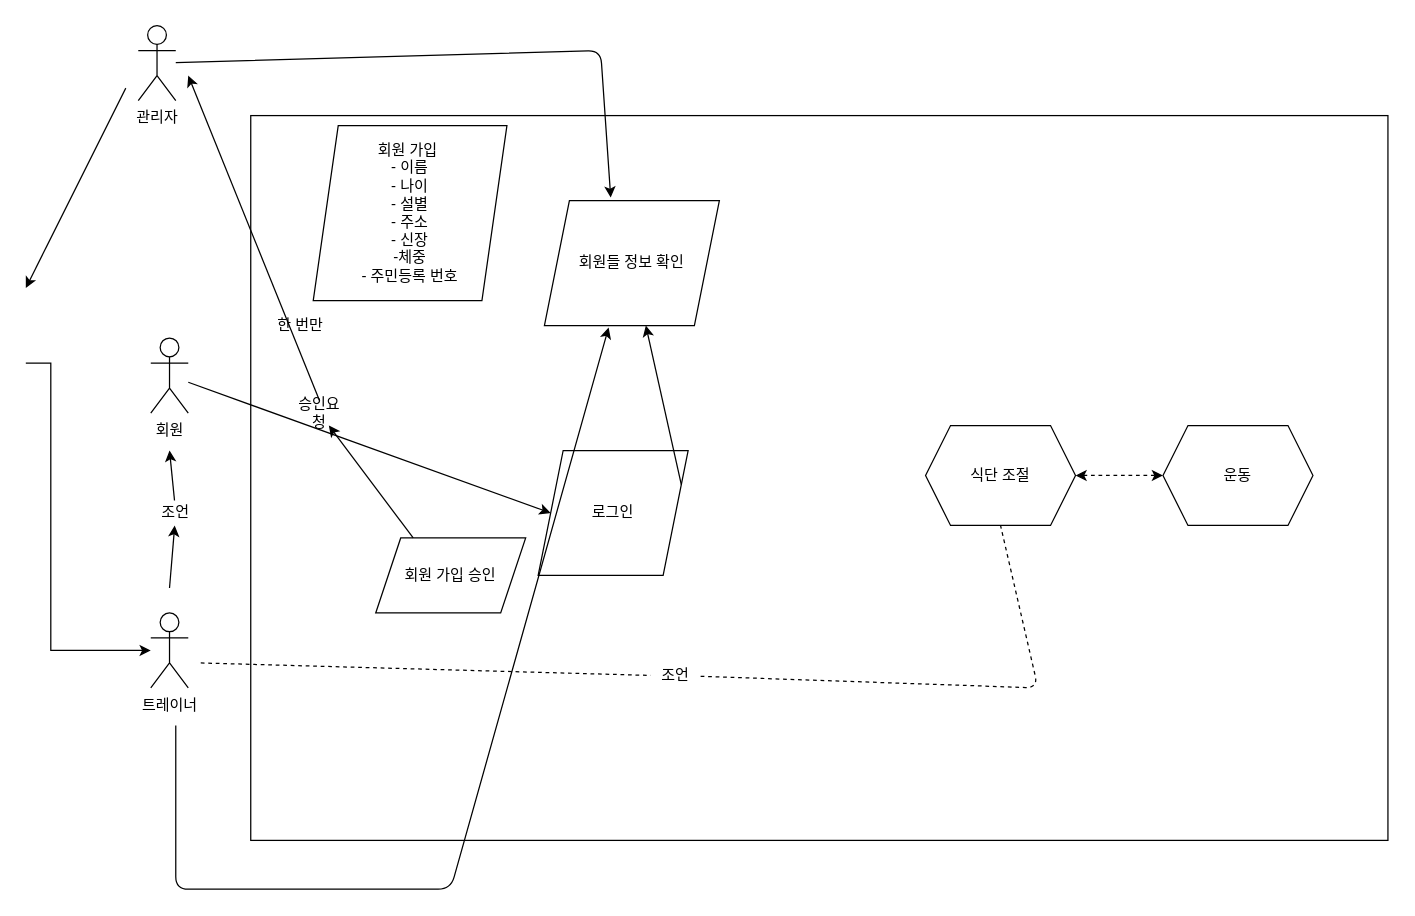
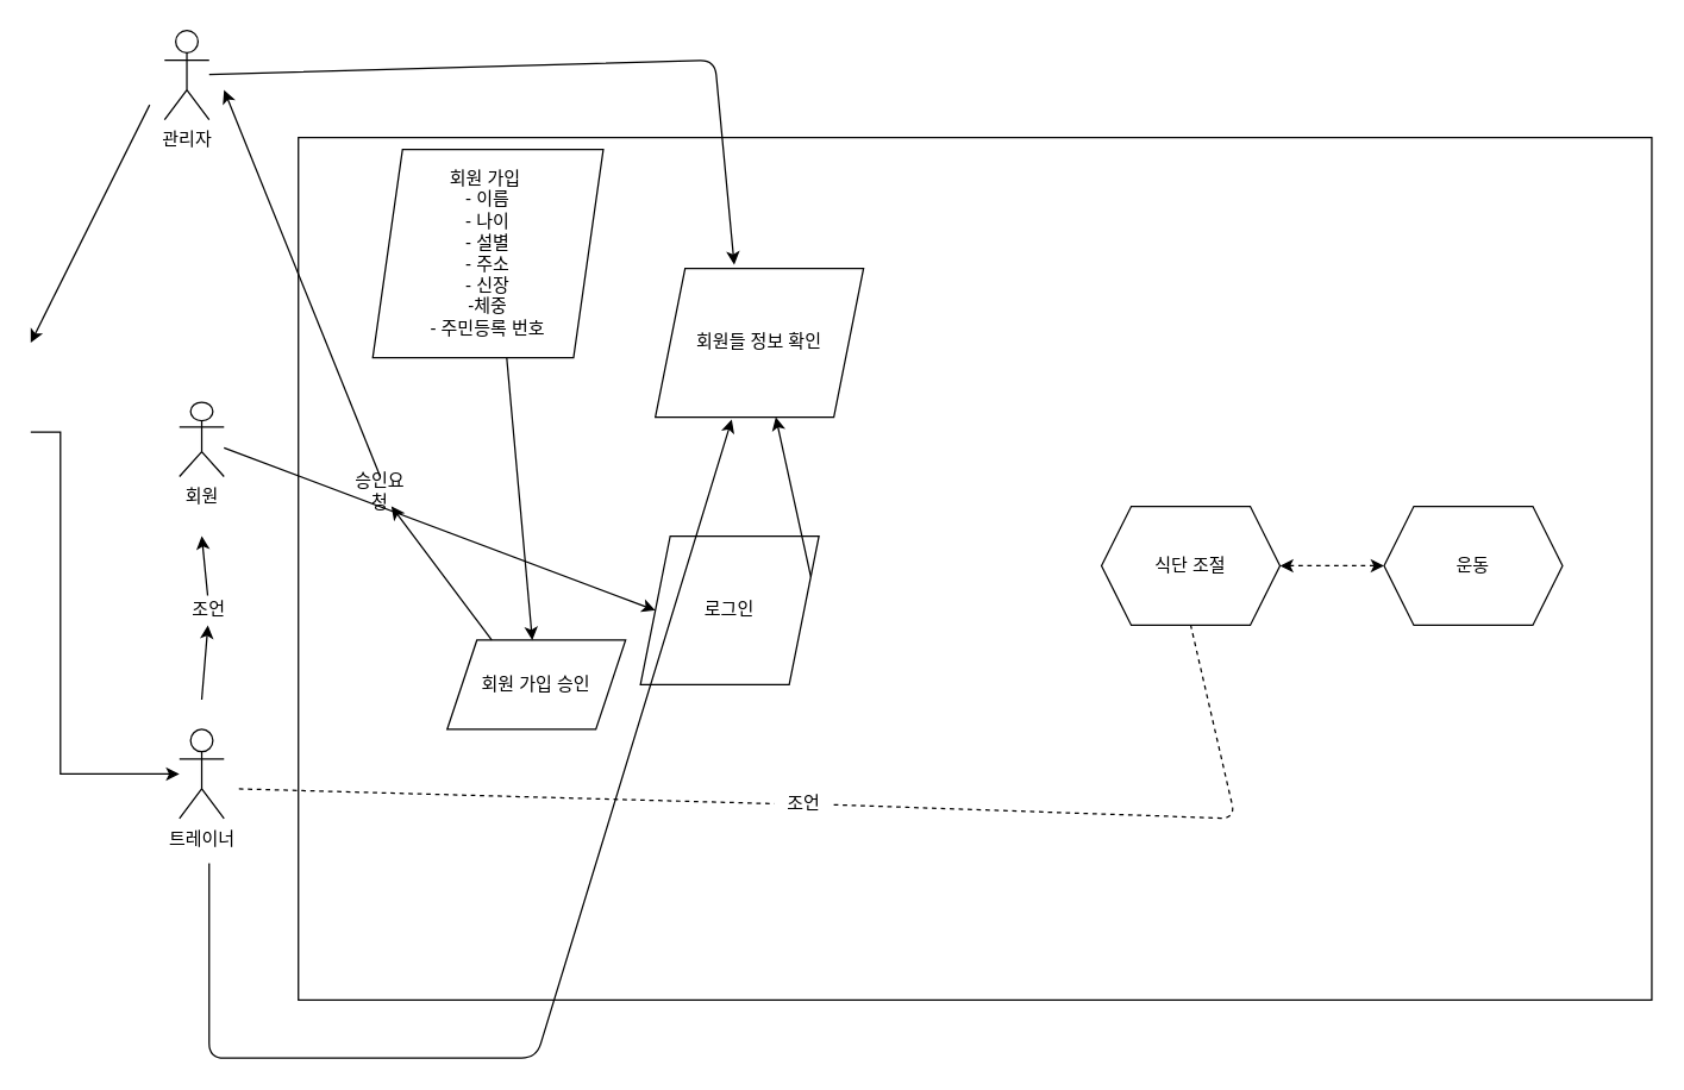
  <mxCell id="0" />
  <mxCell id="1" parent="0" />
- <mxCell id="2" value="회원" style="shape=umlActor;verticalLabelPosition=bottom;verticalAlign=top;html=1;outlineConnect=0;" vertex="1" parent="1"><mxGeometry x="120" y="270" width="30" height="60" as="geometry" /></mxCell>
+ <mxCell id="2" value="회원" style="shape=umlActor;verticalLabelPosition=bottom;verticalAlign=top;html=1;outlineConnect=0;" vertex="1" parent="1"><mxGeometry x="120" y="270" width="30" height="50" as="geometry" /></mxCell>
  <mxCell id="3" value="트레이너" style="shape=umlActor;verticalLabelPosition=bottom;verticalAlign=top;html=1;outlineConnect=0;" vertex="1" parent="1"><mxGeometry x="120" y="490" width="30" height="60" as="geometry" /></mxCell>
  <mxCell id="4" value="" style="rounded=0;whiteSpace=wrap;html=1;" vertex="1" parent="1"><mxGeometry x="200" y="92" width="910" height="580" as="geometry" /></mxCell>
  <mxCell id="5" value="회원 가입&amp;nbsp;&lt;br&gt;- 이름&lt;br&gt;- 나이&lt;br&gt;- 설별&lt;br&gt;- 주소&lt;br&gt;- 신장&lt;br&gt;-체중&lt;br&gt;- 주민등록 번호" style="shape=parallelogram;perimeter=parallelogramPerimeter;whiteSpace=wrap;html=1;fixedSize=1;" vertex="1" parent="1"><mxGeometry x="250" y="100" width="155" height="140" as="geometry" /></mxCell>
  <mxCell id="6" value="로그인" style="shape=parallelogram;perimeter=parallelogramPerimeter;whiteSpace=wrap;html=1;fixedSize=1;" vertex="1" parent="1"><mxGeometry x="430" y="360" width="120" height="100" as="geometry" /></mxCell>
  <mxCell id="7" value="운동" style="shape=hexagon;perimeter=hexagonPerimeter2;whiteSpace=wrap;html=1;fixedSize=1;" vertex="1" parent="1"><mxGeometry x="930" y="340" width="120" height="80" as="geometry" /></mxCell>
  <mxCell id="8" value="식단 조절" style="shape=hexagon;perimeter=hexagonPerimeter2;whiteSpace=wrap;html=1;fixedSize=1;" vertex="1" parent="1"><mxGeometry x="740" y="340" width="120" height="80" as="geometry" /></mxCell>
  <mxCell id="9" value="" style="endArrow=classic;startArrow=classic;html=1;entryX=0;entryY=0.5;entryDx=0;entryDy=0;exitX=1;exitY=0.5;exitDx=0;exitDy=0;dashed=1;" edge="1" parent="1" source="8" target="7"><mxGeometry width="50" height="50" relative="1" as="geometry"><mxPoint x="560" y="420" as="sourcePoint" /><mxPoint x="610" y="370" as="targetPoint" /></mxGeometry></mxCell>
  <mxCell id="10" value="관리자" style="shape=umlActor;verticalLabelPosition=bottom;verticalAlign=top;html=1;outlineConnect=0;" vertex="1" parent="1"><mxGeometry x="110" y="20" width="30" height="60" as="geometry" /></mxCell>
  <mxCell id="11" value="회원 가입 승인" style="shape=parallelogram;perimeter=parallelogramPerimeter;whiteSpace=wrap;html=1;fixedSize=1;" vertex="1" parent="1"><mxGeometry x="300" y="430" width="120" height="60" as="geometry" /></mxCell>
  <mxCell id="12" value="" style="endArrow=classic;html=1;exitX=0.5;exitY=0;exitDx=0;exitDy=0;" edge="1" parent="1" source="13"><mxGeometry width="50" height="50" relative="1" as="geometry"><mxPoint x="460" y="270" as="sourcePoint" /><mxPoint x="150" y="60" as="targetPoint" /></mxGeometry></mxCell>
  <mxCell id="13" value="승인요청" style="text;html=1;strokeColor=none;fillColor=none;align=center;verticalAlign=middle;whiteSpace=wrap;rounded=0;" vertex="1" parent="1"><mxGeometry x="235" y="320" width="40" height="20" as="geometry" /></mxCell>
  <mxCell id="14" value="" style="endArrow=classic;html=1;exitX=0.25;exitY=0;exitDx=0;exitDy=0;" edge="1" parent="1" source="11" target="13"><mxGeometry width="50" height="50" relative="1" as="geometry"><mxPoint x="330" y="420" as="sourcePoint" /><mxPoint x="150" y="60" as="targetPoint" /></mxGeometry></mxCell>
  <mxCell id="15" style="edgeStyle=orthogonalEdgeStyle;rounded=0;orthogonalLoop=1;jettySize=auto;html=1;" edge="1" parent="1" target="3"><mxGeometry relative="1" as="geometry"><mxPoint x="20" y="290" as="sourcePoint" /><Array as="points"><mxPoint x="40" y="290" /><mxPoint x="40" y="520" /></Array></mxGeometry></mxCell>
  <mxCell id="16" value="" style="endArrow=classic;html=1;" edge="1" parent="1"><mxGeometry width="50" height="50" relative="1" as="geometry"><mxPoint x="100" y="70" as="sourcePoint" /><mxPoint x="20" y="230" as="targetPoint" /><Array as="points" /></mxGeometry></mxCell>
+ <mxCell id="17" value="" style="endArrow=classic;html=1;exitX=0.581;exitY=1;exitDx=0;exitDy=0;exitPerimeter=0;" edge="1" parent="1" source="5" target="11"><mxGeometry width="50" height="50" relative="1" as="geometry"><mxPoint x="400" y="290" as="sourcePoint" /><mxPoint x="450" y="240" as="targetPoint" /></mxGeometry></mxCell>
  <mxCell id="18" value="" style="endArrow=classic;html=1;entryX=0;entryY=0.5;entryDx=0;entryDy=0;" edge="1" parent="1" source="2" target="6"><mxGeometry width="50" height="50" relative="1" as="geometry"><mxPoint x="400" y="290" as="sourcePoint" /><mxPoint x="450" y="240" as="targetPoint" /></mxGeometry></mxCell>
  <mxCell id="19" value="" style="endArrow=classic;html=1;exitX=1;exitY=0.25;exitDx=0;exitDy=0;" edge="1" parent="1" source="6" target="20"><mxGeometry width="50" height="50" relative="1" as="geometry"><mxPoint x="400" y="290" as="sourcePoint" /><mxPoint x="450" y="240" as="targetPoint" /></mxGeometry></mxCell>
- <mxCell id="20" value="회원들 정보 확인" style="shape=parallelogram;perimeter=parallelogramPerimeter;whiteSpace=wrap;html=1;fixedSize=1;" vertex="1" parent="1"><mxGeometry x="435" y="160" width="140" height="100" as="geometry" /></mxCell>
+ <mxCell id="20" value="회원들 정보 확인" style="shape=parallelogram;perimeter=parallelogramPerimeter;whiteSpace=wrap;html=1;fixedSize=1;" vertex="1" parent="1"><mxGeometry x="440" y="180" width="140" height="100" as="geometry" /></mxCell>
  <mxCell id="21" value="" style="endArrow=classic;html=1;entryX=0.379;entryY=-0.024;entryDx=0;entryDy=0;entryPerimeter=0;" edge="1" parent="1" source="10" target="20"><mxGeometry width="50" height="50" relative="1" as="geometry"><mxPoint x="350" y="40" as="sourcePoint" /><mxPoint x="450" y="240" as="targetPoint" /><Array as="points"><mxPoint x="480" y="40" /></Array></mxGeometry></mxCell>
  <mxCell id="22" value="" style="endArrow=classic;html=1;entryX=0.367;entryY=1.016;entryDx=0;entryDy=0;entryPerimeter=0;" edge="1" parent="1" target="20"><mxGeometry width="50" height="50" relative="1" as="geometry"><mxPoint x="140" y="580" as="sourcePoint" /><mxPoint x="450" y="350" as="targetPoint" /><Array as="points"><mxPoint x="140" y="711" /><mxPoint x="360" y="711" /></Array></mxGeometry></mxCell>
  <mxCell id="23" value="" style="endArrow=none;dashed=1;html=1;entryX=0.5;entryY=1;entryDx=0;entryDy=0;" edge="1" parent="1" source="28" target="8"><mxGeometry width="50" height="50" relative="1" as="geometry"><mxPoint x="160" y="530" as="sourcePoint" /><mxPoint x="1180" y="520" as="targetPoint" /><Array as="points"><mxPoint x="830" y="550" /></Array></mxGeometry></mxCell>
- <mxCell id="24" value="한 번만" style="text;html=1;strokeColor=none;fillColor=none;align=center;verticalAlign=middle;whiteSpace=wrap;rounded=0;" vertex="1" parent="1"><mxGeometry x="220" y="250" width="40" height="20" as="geometry" /></mxCell>
  <mxCell id="25" value="" style="endArrow=classic;html=1;" edge="1" parent="1" source="26"><mxGeometry width="50" height="50" relative="1" as="geometry"><mxPoint x="135" y="470" as="sourcePoint" /><mxPoint x="135" y="360" as="targetPoint" /></mxGeometry></mxCell>
  <mxCell id="26" value="조언" style="text;html=1;strokeColor=none;fillColor=none;align=center;verticalAlign=middle;whiteSpace=wrap;rounded=0;" vertex="1" parent="1"><mxGeometry x="120" y="400" width="40" height="20" as="geometry" /></mxCell>
  <mxCell id="27" value="" style="endArrow=classic;html=1;" edge="1" parent="1" target="26"><mxGeometry width="50" height="50" relative="1" as="geometry"><mxPoint x="135" y="470" as="sourcePoint" /><mxPoint x="135" y="360" as="targetPoint" /></mxGeometry></mxCell>
  <mxCell id="28" value="조언" style="text;html=1;strokeColor=none;fillColor=none;align=center;verticalAlign=middle;whiteSpace=wrap;rounded=0;" vertex="1" parent="1"><mxGeometry x="520" y="530" width="40" height="20" as="geometry" /></mxCell>
  <mxCell id="29" value="" style="endArrow=none;dashed=1;html=1;entryX=0;entryY=0.5;entryDx=0;entryDy=0;" edge="1" parent="1" target="28"><mxGeometry width="50" height="50" relative="1" as="geometry"><mxPoint x="160" y="530" as="sourcePoint" /><mxPoint x="800" y="420" as="targetPoint" /><Array as="points" /></mxGeometry></mxCell>
